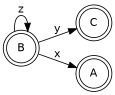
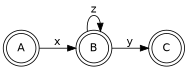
  digraph {
    fontname="DejaVu Sans"
    rankdir=LR
    node [fontname="DejaVu Sans" peripheries=2 shape=circle]
    edge [fontname="DejaVu Sans"]
    C [shape=doublecircle]
    n2 [label=A]
    B
-   B -> n2 [label=x]
+   n2 -> B [label=x]
    B -> C [label=y]
    B -> B [label=z]
  }
